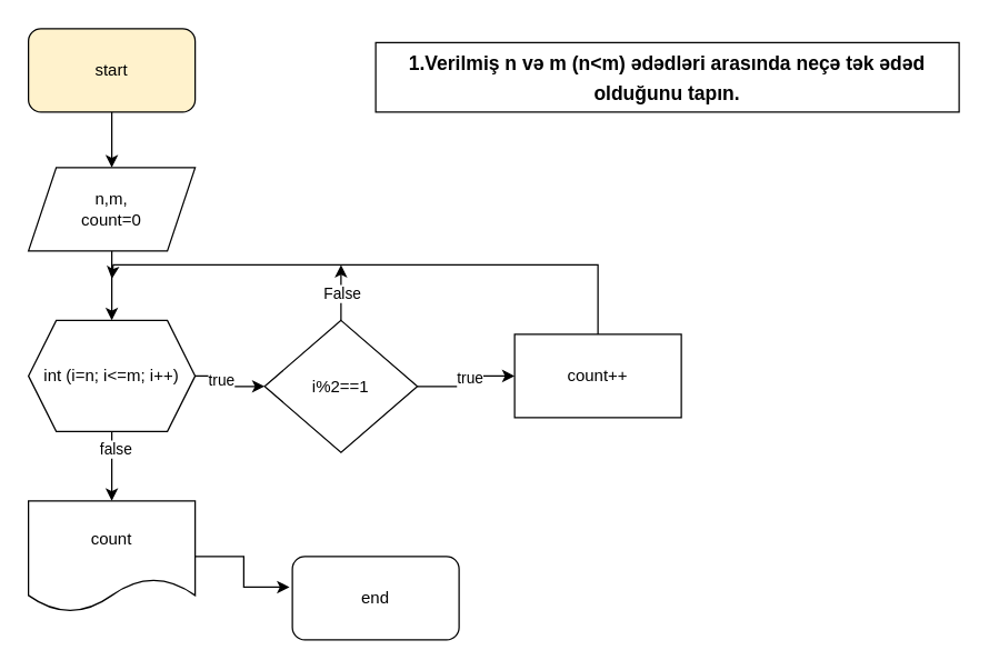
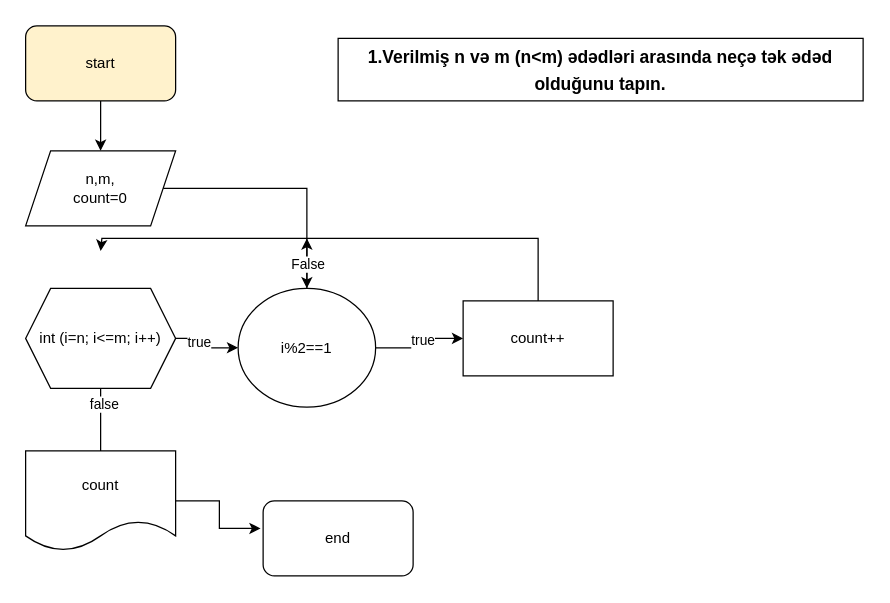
  <mxCell id="0" />
  <mxCell id="1" parent="0" />
  <mxCell id="2" value="" style="edgeStyle=orthogonalEdgeStyle;rounded=0;orthogonalLoop=1;jettySize=auto;html=1;" edge="1" parent="1" source="3" target="5"><mxGeometry relative="1" as="geometry" /></mxCell>
  <mxCell id="3" value="start" style="rounded=1;whiteSpace=wrap;html=1;fillColor=#fff2cc;" vertex="1" parent="1"><mxGeometry x="20" y="20" width="120" height="60" as="geometry" /></mxCell>
- <mxCell id="4" value="" style="edgeStyle=orthogonalEdgeStyle;rounded=0;orthogonalLoop=1;jettySize=auto;html=1;" edge="1" parent="1" source="5" target="10"><mxGeometry relative="1" as="geometry" /></mxCell>
+ <mxCell id="4" value="" style="edgeStyle=orthogonalEdgeStyle;rounded=0;orthogonalLoop=1;jettySize=auto;html=1;" edge="1" parent="1" source="5" target="15"><mxGeometry relative="1" as="geometry" /></mxCell>
  <mxCell id="5" value="n,m,&lt;br&gt;count=0" style="shape=parallelogram;perimeter=parallelogramPerimeter;whiteSpace=wrap;html=1;fixedSize=1;" vertex="1" parent="1"><mxGeometry x="20" y="120" width="120" height="60" as="geometry" /></mxCell>
  <mxCell id="6" value="" style="edgeStyle=orthogonalEdgeStyle;rounded=0;orthogonalLoop=1;jettySize=auto;html=1;" edge="1" parent="1" source="10" target="15"><mxGeometry relative="1" as="geometry" /></mxCell>
  <mxCell id="7" value="true" style="edgeLabel;html=1;align=center;verticalAlign=middle;resizable=0;points=[];" vertex="1" connectable="0" parent="6"><mxGeometry x="-0.36" y="-2" relative="1" as="geometry"><mxPoint as="offset" /></mxGeometry></mxCell>
- <mxCell id="8" value="" style="edgeStyle=orthogonalEdgeStyle;rounded=0;orthogonalLoop=1;jettySize=auto;html=1;" edge="1" parent="1" source="10" target="18"><mxGeometry relative="1" as="geometry" /></mxCell>
+ <mxCell id="8" value="" style="edgeStyle=orthogonalEdgeStyle;rounded=0;orthogonalLoop=1;jettySize=auto;html=1;endArrow=none;" edge="1" parent="1" source="10" target="18"><mxGeometry relative="1" as="geometry" /></mxCell>
  <mxCell id="9" value="false" style="edgeLabel;html=1;align=center;verticalAlign=middle;resizable=0;points=[];" vertex="1" connectable="0" parent="8"><mxGeometry x="-0.52" y="2" relative="1" as="geometry"><mxPoint as="offset" /></mxGeometry></mxCell>
  <mxCell id="10" value="int (i=n; i&amp;lt;=m; i++)" style="shape=hexagon;perimeter=hexagonPerimeter2;whiteSpace=wrap;html=1;fixedSize=1;" vertex="1" parent="1"><mxGeometry x="20" y="230" width="120" height="80" as="geometry" /></mxCell>
  <mxCell id="11" value="" style="edgeStyle=orthogonalEdgeStyle;rounded=0;orthogonalLoop=1;jettySize=auto;html=1;" edge="1" parent="1" source="15" target="17"><mxGeometry relative="1" as="geometry" /></mxCell>
  <mxCell id="12" value="true" style="edgeLabel;html=1;align=center;verticalAlign=middle;resizable=0;points=[];" vertex="1" connectable="0" parent="11"><mxGeometry x="0.057" y="-2" relative="1" as="geometry"><mxPoint as="offset" /></mxGeometry></mxCell>
  <mxCell id="13" value="" style="edgeStyle=orthogonalEdgeStyle;rounded=0;orthogonalLoop=1;jettySize=auto;html=1;" edge="1" parent="1" source="15"><mxGeometry relative="1" as="geometry"><mxPoint x="245" y="190" as="targetPoint" /></mxGeometry></mxCell>
  <mxCell id="14" value="False" style="edgeLabel;html=1;align=center;verticalAlign=middle;resizable=0;points=[];" vertex="1" connectable="0" parent="13"><mxGeometry x="-0.013" relative="1" as="geometry"><mxPoint as="offset" /></mxGeometry></mxCell>
- <mxCell id="15" value="i%2==1" style="rhombus;whiteSpace=wrap;html=1;" vertex="1" parent="1"><mxGeometry x="190" y="230" width="110" height="95" as="geometry" /></mxCell>
+ <mxCell id="15" value="i%2==1" style="ellipse;whiteSpace=wrap;html=1;" vertex="1" parent="1"><mxGeometry x="190" y="230" width="110" height="95" as="geometry" /></mxCell>
  <mxCell id="16" style="edgeStyle=orthogonalEdgeStyle;rounded=0;orthogonalLoop=1;jettySize=auto;html=1;" edge="1" parent="1" source="17"><mxGeometry relative="1" as="geometry"><mxPoint x="80" y="200" as="targetPoint" /><Array as="points"><mxPoint x="430" y="190" /><mxPoint x="81" y="190" /></Array></mxGeometry></mxCell>
  <mxCell id="17" value="count++" style="rounded=0;whiteSpace=wrap;html=1;" vertex="1" parent="1"><mxGeometry x="370" y="240" width="120" height="60" as="geometry" /></mxCell>
  <mxCell id="18" value="count" style="shape=document;whiteSpace=wrap;html=1;boundedLbl=1;" vertex="1" parent="1"><mxGeometry x="20" y="360" width="120" height="80" as="geometry" /></mxCell>
  <mxCell id="19" value="end" style="rounded=1;whiteSpace=wrap;html=1;" vertex="1" parent="1"><mxGeometry x="210" y="400" width="120" height="60" as="geometry" /></mxCell>
  <mxCell id="20" style="edgeStyle=orthogonalEdgeStyle;rounded=0;orthogonalLoop=1;jettySize=auto;html=1;entryX=-0.017;entryY=0.367;entryDx=0;entryDy=0;entryPerimeter=0;" edge="1" parent="1" source="18" target="19"><mxGeometry relative="1" as="geometry" /></mxCell>
  <mxCell id="21" value="&lt;h2&gt;&lt;font style=&quot;font-size: 14px;&quot;&gt;1.Verilmiş n və m (n&amp;lt;m) ədədləri arasında neçə tək ədəd olduğunu tapın.&lt;/font&gt;&lt;/h2&gt;" style="rounded=0;whiteSpace=wrap;html=1;" vertex="1" parent="1"><mxGeometry x="270" y="30" width="420" height="50" as="geometry" /></mxCell>
